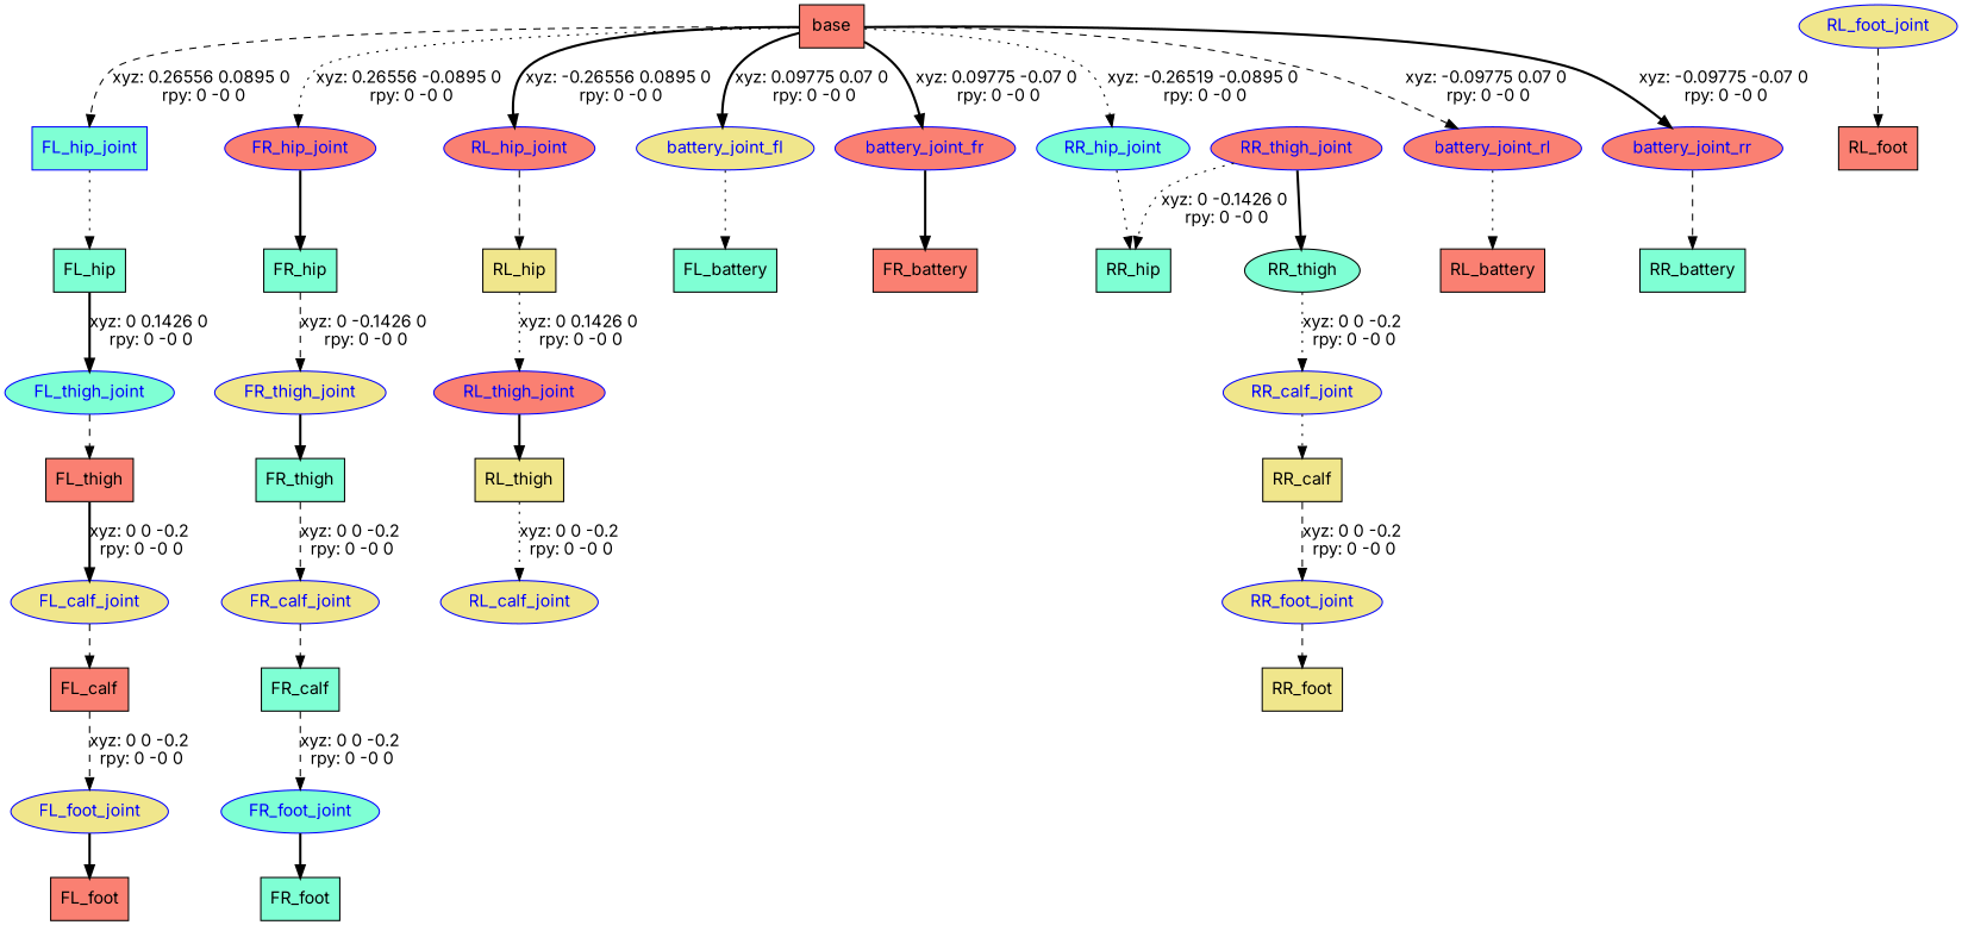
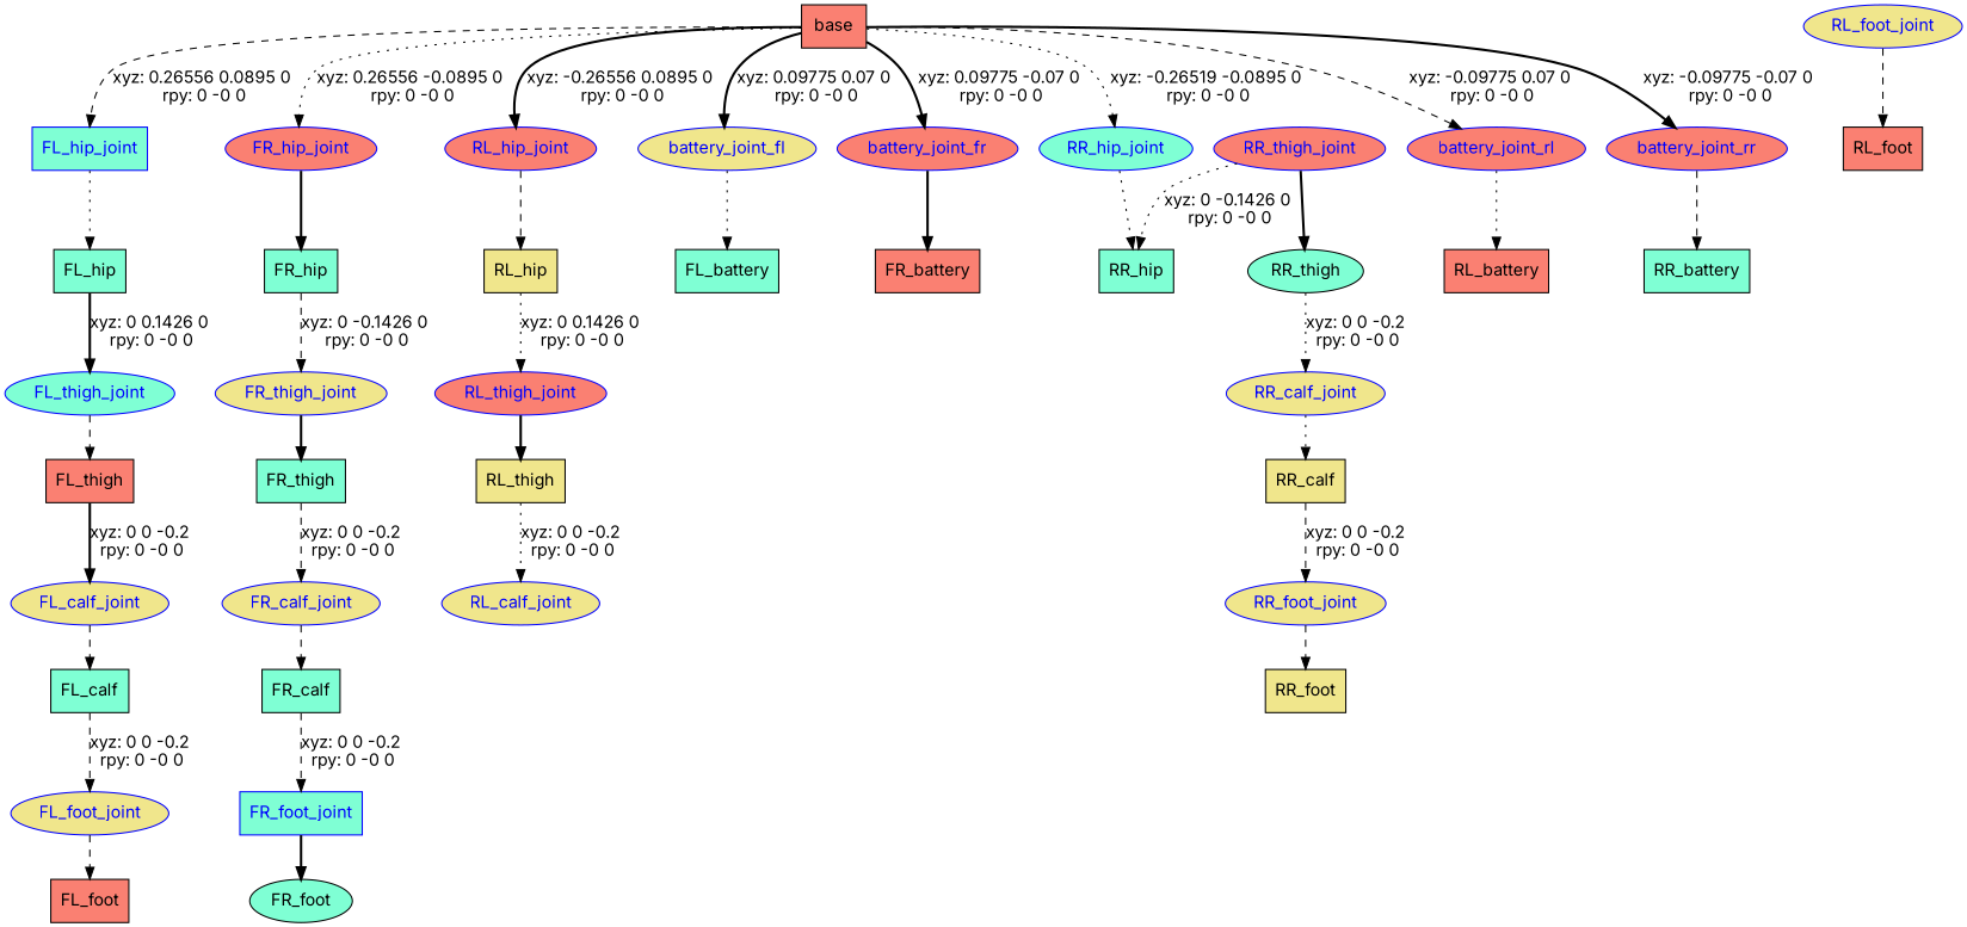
  digraph {
    fontname=Inter
    node [fillcolor=salmon fontname=Inter shape=box style=filled]
    edge [fontname=Inter style=dashed]
    n1 [label=base]
    FL_hip_joint [color=blue fillcolor=aquamarine fontcolor=blue]
    FR_hip_joint [color=blue fontcolor=blue shape=ellipse]
    RL_hip_joint [color=blue fontcolor=blue shape=ellipse]
    RR_hip_joint [color=blue fillcolor=aquamarine fontcolor=blue shape=ellipse]
    battery_joint_fl [color=blue fillcolor=khaki fontcolor=blue shape=ellipse]
    battery_joint_fr [color=blue fontcolor=blue shape=ellipse]
    battery_joint_rl [color=blue fontcolor=blue shape=ellipse]
    battery_joint_rr [color=blue fontcolor=blue shape=ellipse]
    n10 [fillcolor=aquamarine label=FL_hip]
    n11 [fillcolor=aquamarine label=FR_hip]
    n12 [fillcolor=khaki label=RL_hip]
    n13 [fillcolor=aquamarine label=RR_hip]
    n14 [fillcolor=aquamarine label=FL_battery]
    n15 [label=FR_battery]
    n16 [label=RL_battery]
    n17 [fillcolor=aquamarine label=RR_battery]
    FL_thigh_joint [color=blue fillcolor=aquamarine fontcolor=blue shape=ellipse]
    n19 [label=FL_thigh]
    FL_calf_joint [color=blue fillcolor=khaki fontcolor=blue shape=ellipse]
-   n21 [label=FL_calf]
+   n21 [fillcolor=aquamarine label=FL_calf]
    FL_foot_joint [color=blue fillcolor=khaki fontcolor=blue shape=ellipse]
    n23 [label=FL_foot]
    FR_thigh_joint [color=blue fillcolor=khaki fontcolor=blue shape=ellipse]
    n25 [fillcolor=aquamarine label=FR_thigh]
    FR_calf_joint [color=blue fillcolor=khaki fontcolor=blue shape=ellipse]
    n27 [fillcolor=aquamarine label=FR_calf]
-   FR_foot_joint [color=blue fillcolor=aquamarine fontcolor=blue shape=ellipse]
-   n29 [fillcolor=aquamarine label=FR_foot]
+   FR_foot_joint [color=blue fillcolor=aquamarine fontcolor=blue]
+   n29 [fillcolor=aquamarine label=FR_foot shape=ellipse]
    RL_thigh_joint [color=blue fontcolor=blue shape=ellipse]
    n31 [fillcolor=khaki label=RL_thigh]
    RL_calf_joint [color=blue fillcolor=khaki fontcolor=blue shape=ellipse]
    RL_foot_joint [color=blue fillcolor=khaki fontcolor=blue shape=ellipse]
    n34 [label=RL_foot]
    RR_thigh_joint [color=blue fontcolor=blue shape=ellipse]
    n36 [fillcolor=aquamarine label=RR_thigh shape=ellipse]
    RR_calf_joint [color=blue fillcolor=khaki fontcolor=blue shape=ellipse]
    n38 [fillcolor=khaki label=RR_calf]
    RR_foot_joint [color=blue fillcolor=khaki fontcolor=blue shape=ellipse]
    n40 [fillcolor=khaki label=RR_foot]
    n1 -> FL_hip_joint [label="xyz: 0.26556 0.0895 0 \nrpy: 0 -0 0"]
    n1 -> FR_hip_joint [label="xyz: 0.26556 -0.0895 0 \nrpy: 0 -0 0" style=dotted]
    n1 -> RL_hip_joint [label="xyz: -0.26556 0.0895 0 \nrpy: 0 -0 0" style=bold]
    n1 -> RR_hip_joint [label="xyz: -0.26519 -0.0895 0 \nrpy: 0 -0 0" style=dotted]
    n1 -> battery_joint_fl [label="xyz: 0.09775 0.07 0 \nrpy: 0 -0 0" style=bold]
    n1 -> battery_joint_fr [label="xyz: 0.09775 -0.07 0 \nrpy: 0 -0 0" style=bold]
    n1 -> battery_joint_rl [label="xyz: -0.09775 0.07 0 \nrpy: 0 -0 0"]
    n1 -> battery_joint_rr [label="xyz: -0.09775 -0.07 0 \nrpy: 0 -0 0" style=bold]
    FL_hip_joint -> n10 [style=dotted]
    FR_hip_joint -> n11 [style=bold]
    RL_hip_joint -> n12
    RR_hip_joint -> n13 [style=dotted]
    battery_joint_fl -> n14 [style=dotted]
    battery_joint_fr -> n15 [style=bold]
    battery_joint_rl -> n16 [style=dotted]
    battery_joint_rr -> n17
    n10 -> FL_thigh_joint [label="xyz: 0 0.1426 0 \nrpy: 0 -0 0" style=bold]
    n11 -> FR_thigh_joint [label="xyz: 0 -0.1426 0 \nrpy: 0 -0 0"]
    n12 -> RL_thigh_joint [label="xyz: 0 0.1426 0 \nrpy: 0 -0 0" style=dotted]
    FL_thigh_joint -> n19
    n19 -> FL_calf_joint [label="xyz: 0 0 -0.2 \nrpy: 0 -0 0" style=bold]
    FL_calf_joint -> n21
    n21 -> FL_foot_joint [label="xyz: 0 0 -0.2 \nrpy: 0 -0 0"]
-   FL_foot_joint -> n23 [style=bold]
+   FL_foot_joint -> n23
    FR_thigh_joint -> n25 [style=bold]
    n25 -> FR_calf_joint [label="xyz: 0 0 -0.2 \nrpy: 0 -0 0"]
    FR_calf_joint -> n27
    n27 -> FR_foot_joint [label="xyz: 0 0 -0.2 \nrpy: 0 -0 0"]
    FR_foot_joint -> n29 [style=bold]
    RL_thigh_joint -> n31 [style=bold]
    n31 -> RL_calf_joint [label="xyz: 0 0 -0.2 \nrpy: 0 -0 0" style=dotted]
    RL_foot_joint -> n34
    RR_thigh_joint -> n13 [label="xyz: 0 -0.1426 0 \nrpy: 0 -0 0" style=dotted]
    RR_thigh_joint -> n36 [style=bold]
    n36 -> RR_calf_joint [label="xyz: 0 0 -0.2 \nrpy: 0 -0 0" style=dotted]
    RR_calf_joint -> n38 [style=dotted]
    n38 -> RR_foot_joint [label="xyz: 0 0 -0.2 \nrpy: 0 -0 0"]
    RR_foot_joint -> n40
  }
